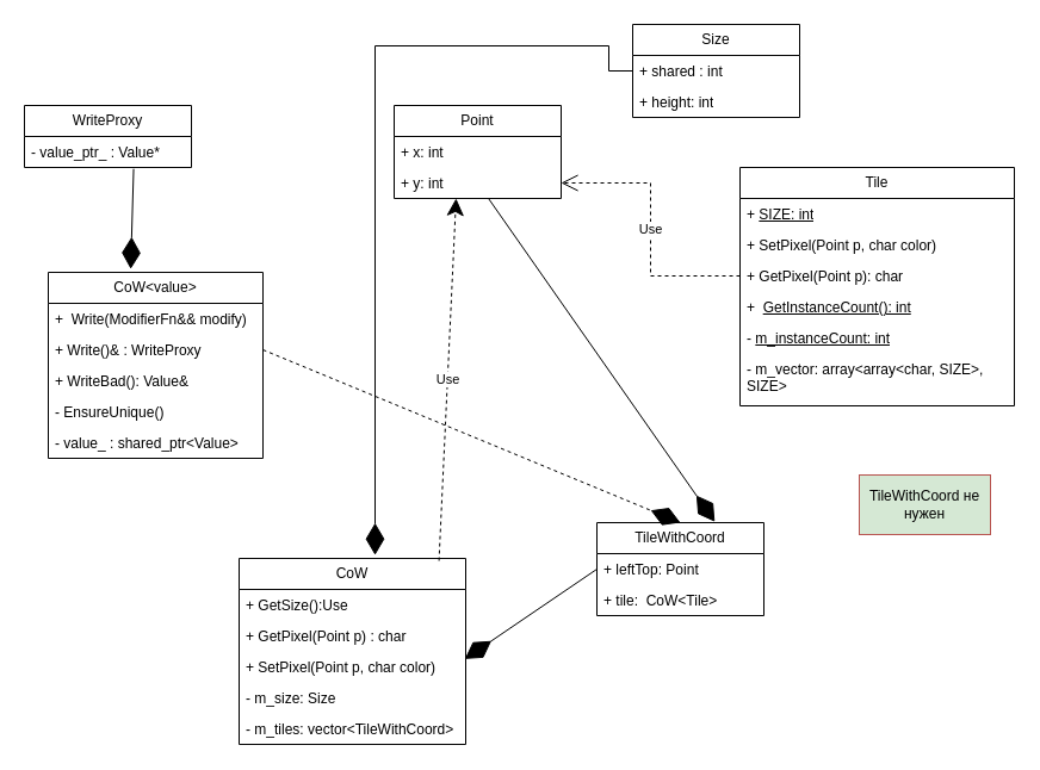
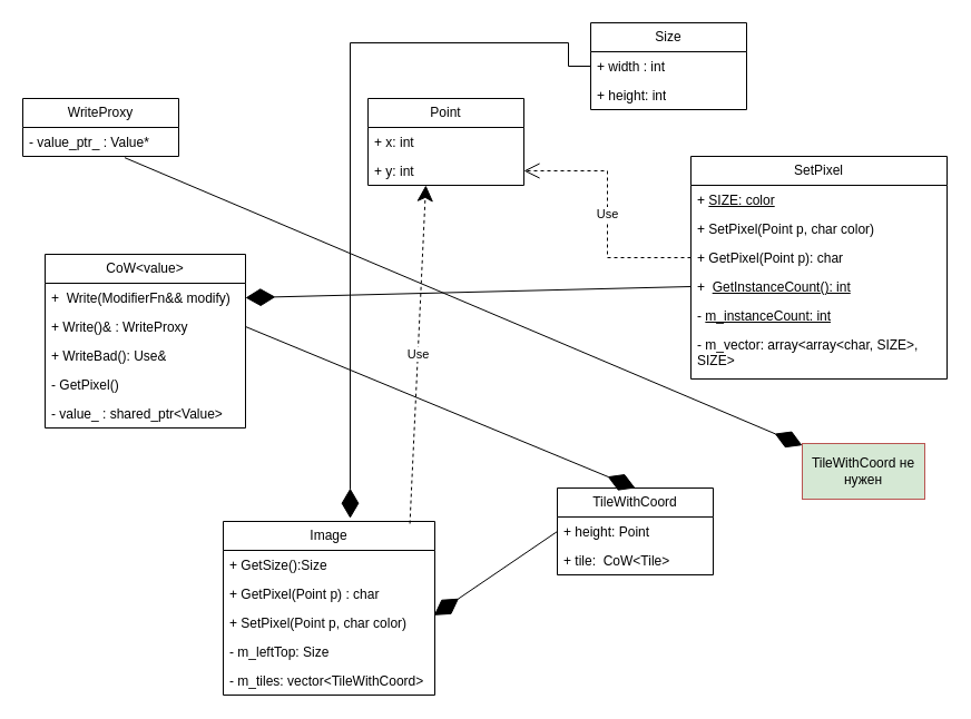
  <mxCell id="0" />
  <mxCell id="1" parent="0" />
- <mxCell id="2" value="Tile" style="swimlane;fontStyle=0;childLayout=stackLayout;horizontal=1;startSize=26;fillColor=none;horizontalStack=0;resizeParent=1;resizeParentMax=0;resizeLast=0;collapsible=1;marginBottom=0;whiteSpace=wrap;html=1;" parent="1" vertex="1"><mxGeometry x="620" y="140" width="230" height="200" as="geometry" /></mxCell>
- <mxCell id="3" value="+ &lt;u&gt;SIZE: int&lt;/u&gt;" style="text;strokeColor=none;fillColor=none;align=left;verticalAlign=top;spacingLeft=4;spacingRight=4;overflow=hidden;rotatable=0;points=[[0,0.5],[1,0.5]];portConstraint=eastwest;whiteSpace=wrap;html=1;" parent="2" vertex="1"><mxGeometry y="26" width="230" height="26" as="geometry" /></mxCell>
+ <mxCell id="2" value="SetPixel" style="swimlane;fontStyle=0;childLayout=stackLayout;horizontal=1;startSize=26;fillColor=none;horizontalStack=0;resizeParent=1;resizeParentMax=0;resizeLast=0;collapsible=1;marginBottom=0;whiteSpace=wrap;html=1;" parent="1" vertex="1"><mxGeometry x="620" y="140" width="230" height="200" as="geometry" /></mxCell>
+ <mxCell id="3" value="+ &lt;u&gt;SIZE: color&lt;/u&gt;" style="text;strokeColor=none;fillColor=none;align=left;verticalAlign=top;spacingLeft=4;spacingRight=4;overflow=hidden;rotatable=0;points=[[0,0.5],[1,0.5]];portConstraint=eastwest;whiteSpace=wrap;html=1;" parent="2" vertex="1"><mxGeometry y="26" width="230" height="26" as="geometry" /></mxCell>
  <mxCell id="4" value="+&amp;nbsp;SetPixel(Point p, char color)" style="text;strokeColor=none;fillColor=none;align=left;verticalAlign=top;spacingLeft=4;spacingRight=4;overflow=hidden;rotatable=0;points=[[0,0.5],[1,0.5]];portConstraint=eastwest;whiteSpace=wrap;html=1;" parent="2" vertex="1"><mxGeometry y="52" width="230" height="26" as="geometry" /></mxCell>
  <mxCell id="5" value="+ GetPixel(Point p): char" style="text;strokeColor=none;fillColor=none;align=left;verticalAlign=top;spacingLeft=4;spacingRight=4;overflow=hidden;rotatable=0;points=[[0,0.5],[1,0.5]];portConstraint=eastwest;whiteSpace=wrap;html=1;" parent="2" vertex="1"><mxGeometry y="78" width="230" height="26" as="geometry" /></mxCell>
  <mxCell id="6" value="+&amp;nbsp;&amp;nbsp;&lt;u&gt;GetInstanceCount(): int&lt;/u&gt;" style="text;strokeColor=none;fillColor=none;align=left;verticalAlign=top;spacingLeft=4;spacingRight=4;overflow=hidden;rotatable=0;points=[[0,0.5],[1,0.5]];portConstraint=eastwest;whiteSpace=wrap;html=1;" parent="2" vertex="1"><mxGeometry y="104" width="230" height="26" as="geometry" /></mxCell>
  <mxCell id="7" value="-&amp;nbsp;&lt;u&gt;m_instanceCount: int&lt;/u&gt;" style="text;strokeColor=none;fillColor=none;align=left;verticalAlign=top;spacingLeft=4;spacingRight=4;overflow=hidden;rotatable=0;points=[[0,0.5],[1,0.5]];portConstraint=eastwest;whiteSpace=wrap;html=1;" parent="2" vertex="1"><mxGeometry y="130" width="230" height="26" as="geometry" /></mxCell>
  <mxCell id="8" value="- m_vector: array&amp;lt;array&amp;lt;char, SIZE&amp;gt;, SIZE&amp;gt;" style="text;strokeColor=none;fillColor=none;align=left;verticalAlign=top;spacingLeft=4;spacingRight=4;overflow=hidden;rotatable=0;points=[[0,0.5],[1,0.5]];portConstraint=eastwest;whiteSpace=wrap;html=1;" parent="2" vertex="1"><mxGeometry y="156" width="230" height="44" as="geometry" /></mxCell>
  <mxCell id="9" value="Point" style="swimlane;fontStyle=0;childLayout=stackLayout;horizontal=1;startSize=26;fillColor=none;horizontalStack=0;resizeParent=1;resizeParentMax=0;resizeLast=0;collapsible=1;marginBottom=0;whiteSpace=wrap;html=1;" parent="1" vertex="1"><mxGeometry x="330" y="88" width="140" height="78" as="geometry" /></mxCell>
  <mxCell id="10" value="+ x: int" style="text;strokeColor=none;fillColor=none;align=left;verticalAlign=top;spacingLeft=4;spacingRight=4;overflow=hidden;rotatable=0;points=[[0,0.5],[1,0.5]];portConstraint=eastwest;whiteSpace=wrap;html=1;" parent="9" vertex="1"><mxGeometry y="26" width="140" height="26" as="geometry" /></mxCell>
  <mxCell id="11" value="+ y: int" style="text;strokeColor=none;fillColor=none;align=left;verticalAlign=top;spacingLeft=4;spacingRight=4;overflow=hidden;rotatable=0;points=[[0,0.5],[1,0.5]];portConstraint=eastwest;whiteSpace=wrap;html=1;" parent="9" vertex="1"><mxGeometry y="52" width="140" height="26" as="geometry" /></mxCell>
  <mxCell id="12" value="Size" style="swimlane;fontStyle=0;childLayout=stackLayout;horizontal=1;startSize=26;fillColor=none;horizontalStack=0;resizeParent=1;resizeParentMax=0;resizeLast=0;collapsible=1;marginBottom=0;whiteSpace=wrap;html=1;" parent="1" vertex="1"><mxGeometry x="530" y="20" width="140" height="78" as="geometry" /></mxCell>
- <mxCell id="13" value="+ shared : int" style="text;strokeColor=none;fillColor=none;align=left;verticalAlign=top;spacingLeft=4;spacingRight=4;overflow=hidden;rotatable=0;points=[[0,0.5],[1,0.5]];portConstraint=eastwest;whiteSpace=wrap;html=1;" parent="12" vertex="1"><mxGeometry y="26" width="140" height="26" as="geometry" /></mxCell>
+ <mxCell id="13" value="+ width : int" style="text;strokeColor=none;fillColor=none;align=left;verticalAlign=top;spacingLeft=4;spacingRight=4;overflow=hidden;rotatable=0;points=[[0,0.5],[1,0.5]];portConstraint=eastwest;whiteSpace=wrap;html=1;" parent="12" vertex="1"><mxGeometry y="26" width="140" height="26" as="geometry" /></mxCell>
  <mxCell id="14" value="+ height: int" style="text;strokeColor=none;fillColor=none;align=left;verticalAlign=top;spacingLeft=4;spacingRight=4;overflow=hidden;rotatable=0;points=[[0,0.5],[1,0.5]];portConstraint=eastwest;whiteSpace=wrap;html=1;" parent="12" vertex="1"><mxGeometry y="52" width="140" height="26" as="geometry" /></mxCell>
  <mxCell id="15" value="CoW&amp;lt;value&amp;gt;" style="swimlane;fontStyle=0;childLayout=stackLayout;horizontal=1;startSize=26;fillColor=none;horizontalStack=0;resizeParent=1;resizeParentMax=0;resizeLast=0;collapsible=1;marginBottom=0;whiteSpace=wrap;html=1;" parent="1" vertex="1"><mxGeometry x="40" y="228" width="180" height="156" as="geometry" /></mxCell>
  <mxCell id="16" value="+&amp;nbsp;&amp;nbsp;Write(ModifierFn&amp;amp;&amp;amp; modify)" style="text;strokeColor=none;fillColor=none;align=left;verticalAlign=top;spacingLeft=4;spacingRight=4;overflow=hidden;rotatable=0;points=[[0,0.5],[1,0.5]];portConstraint=eastwest;whiteSpace=wrap;html=1;" parent="15" vertex="1"><mxGeometry y="26" width="180" height="26" as="geometry" /></mxCell>
  <mxCell id="17" value="+ Write()&amp;amp; : WriteProxy&amp;nbsp;" style="text;strokeColor=none;fillColor=none;align=left;verticalAlign=top;spacingLeft=4;spacingRight=4;overflow=hidden;rotatable=0;points=[[0,0.5],[1,0.5]];portConstraint=eastwest;whiteSpace=wrap;html=1;" parent="15" vertex="1"><mxGeometry y="52" width="180" height="26" as="geometry" /></mxCell>
- <mxCell id="18" value="+ WriteBad(): Value&amp;amp;" style="text;strokeColor=none;fillColor=none;align=left;verticalAlign=top;spacingLeft=4;spacingRight=4;overflow=hidden;rotatable=0;points=[[0,0.5],[1,0.5]];portConstraint=eastwest;whiteSpace=wrap;html=1;" parent="15" vertex="1"><mxGeometry y="78" width="180" height="26" as="geometry" /></mxCell>
- <mxCell id="19" value="- EnsureUnique()" style="text;strokeColor=none;fillColor=none;align=left;verticalAlign=top;spacingLeft=4;spacingRight=4;overflow=hidden;rotatable=0;points=[[0,0.5],[1,0.5]];portConstraint=eastwest;whiteSpace=wrap;html=1;" parent="15" vertex="1"><mxGeometry y="104" width="180" height="26" as="geometry" /></mxCell>
+ <mxCell id="18" value="+ WriteBad(): Use&amp;amp;" style="text;strokeColor=none;fillColor=none;align=left;verticalAlign=top;spacingLeft=4;spacingRight=4;overflow=hidden;rotatable=0;points=[[0,0.5],[1,0.5]];portConstraint=eastwest;whiteSpace=wrap;html=1;" parent="15" vertex="1"><mxGeometry y="78" width="180" height="26" as="geometry" /></mxCell>
+ <mxCell id="19" value="- GetPixel()" style="text;strokeColor=none;fillColor=none;align=left;verticalAlign=top;spacingLeft=4;spacingRight=4;overflow=hidden;rotatable=0;points=[[0,0.5],[1,0.5]];portConstraint=eastwest;whiteSpace=wrap;html=1;" parent="15" vertex="1"><mxGeometry y="104" width="180" height="26" as="geometry" /></mxCell>
  <mxCell id="20" value="- value_ : shared_ptr&amp;lt;Value&amp;gt;&amp;nbsp;" style="text;strokeColor=none;fillColor=none;align=left;verticalAlign=top;spacingLeft=4;spacingRight=4;overflow=hidden;rotatable=0;points=[[0,0.5],[1,0.5]];portConstraint=eastwest;whiteSpace=wrap;html=1;" parent="15" vertex="1"><mxGeometry y="130" width="180" height="26" as="geometry" /></mxCell>
  <mxCell id="21" value="WriteProxy" style="swimlane;fontStyle=0;childLayout=stackLayout;horizontal=1;startSize=26;fillColor=none;horizontalStack=0;resizeParent=1;resizeParentMax=0;resizeLast=0;collapsible=1;marginBottom=0;whiteSpace=wrap;html=1;" parent="1" vertex="1"><mxGeometry y="88" width="140" height="52" as="geometry" x="20" /></mxCell>
  <mxCell id="22" value="- value_ptr_ : Value*&amp;nbsp;" style="text;strokeColor=none;fillColor=none;align=left;verticalAlign=top;spacingLeft=4;spacingRight=4;overflow=hidden;rotatable=0;points=[[0,0.5],[1,0.5]];portConstraint=eastwest;whiteSpace=wrap;html=1;" parent="21" vertex="1"><mxGeometry y="26" width="140" height="26" as="geometry" /></mxCell>
- <mxCell id="23" value="" style="endArrow=diamondThin;endFill=1;endSize=24;html=1;rounded=0;entryX=0.384;entryY=-0.018;entryDx=0;entryDy=0;entryPerimeter=0;exitX=0.654;exitY=1.046;exitDx=0;exitDy=0;exitPerimeter=0;" parent="1" source="22" target="15" edge="1"><mxGeometry width="160" relative="1" as="geometry"><mxPoint x="350" y="248" as="sourcePoint" /><mxPoint x="510" y="248" as="targetPoint" /></mxGeometry></mxCell>
- <mxCell id="24" value="CoW" style="swimlane;fontStyle=0;childLayout=stackLayout;horizontal=1;startSize=26;fillColor=none;horizontalStack=0;resizeParent=1;resizeParentMax=0;resizeLast=0;collapsible=1;marginBottom=0;whiteSpace=wrap;html=1;" parent="1" vertex="1"><mxGeometry x="200" y="468" width="190" height="156" as="geometry" /></mxCell>
- <mxCell id="25" value="+ GetSize():Use&amp;nbsp;" style="text;strokeColor=none;fillColor=none;align=left;verticalAlign=top;spacingLeft=4;spacingRight=4;overflow=hidden;rotatable=0;points=[[0,0.5],[1,0.5]];portConstraint=eastwest;whiteSpace=wrap;html=1;" parent="24" vertex="1"><mxGeometry y="26" width="190" height="26" as="geometry" /></mxCell>
+ <mxCell id="23" value="" style="endArrow=diamondThin;endFill=1;endSize=24;html=1;rounded=0;exitX=0.654;exitY=1.046;exitDx=0;exitDy=0;exitPerimeter=0;" parent="1" source="22" target="40" edge="1"><mxGeometry width="160" relative="1" as="geometry"><mxPoint x="350" y="248" as="sourcePoint" /><mxPoint x="510" y="248" as="targetPoint" /></mxGeometry></mxCell>
+ <mxCell id="24" value="Image" style="swimlane;fontStyle=0;childLayout=stackLayout;horizontal=1;startSize=26;fillColor=none;horizontalStack=0;resizeParent=1;resizeParentMax=0;resizeLast=0;collapsible=1;marginBottom=0;whiteSpace=wrap;html=1;" parent="1" vertex="1"><mxGeometry x="200" y="468" width="190" height="156" as="geometry" /></mxCell>
+ <mxCell id="25" value="+ GetSize():Size&amp;nbsp;" style="text;strokeColor=none;fillColor=none;align=left;verticalAlign=top;spacingLeft=4;spacingRight=4;overflow=hidden;rotatable=0;points=[[0,0.5],[1,0.5]];portConstraint=eastwest;whiteSpace=wrap;html=1;" parent="24" vertex="1"><mxGeometry y="26" width="190" height="26" as="geometry" /></mxCell>
  <mxCell id="26" value="+ GetPixel(Point p) : char&amp;nbsp;" style="text;strokeColor=none;fillColor=none;align=left;verticalAlign=top;spacingLeft=4;spacingRight=4;overflow=hidden;rotatable=0;points=[[0,0.5],[1,0.5]];portConstraint=eastwest;whiteSpace=wrap;html=1;" parent="24" vertex="1"><mxGeometry y="52" width="190" height="26" as="geometry" /></mxCell>
  <mxCell id="27" value="+&amp;nbsp;SetPixel(Point p, char color)" style="text;strokeColor=none;fillColor=none;align=left;verticalAlign=top;spacingLeft=4;spacingRight=4;overflow=hidden;rotatable=0;points=[[0,0.5],[1,0.5]];portConstraint=eastwest;whiteSpace=wrap;html=1;" parent="24" vertex="1"><mxGeometry y="78" width="190" height="26" as="geometry" /></mxCell>
- <mxCell id="28" value="- m_size: Size&amp;nbsp;" style="text;strokeColor=none;fillColor=none;align=left;verticalAlign=top;spacingLeft=4;spacingRight=4;overflow=hidden;rotatable=0;points=[[0,0.5],[1,0.5]];portConstraint=eastwest;whiteSpace=wrap;html=1;" parent="24" vertex="1"><mxGeometry y="104" width="190" height="26" as="geometry" /></mxCell>
+ <mxCell id="28" value="- m_leftTop: Size&amp;nbsp;" style="text;strokeColor=none;fillColor=none;align=left;verticalAlign=top;spacingLeft=4;spacingRight=4;overflow=hidden;rotatable=0;points=[[0,0.5],[1,0.5]];portConstraint=eastwest;whiteSpace=wrap;html=1;" parent="24" vertex="1"><mxGeometry y="104" width="190" height="26" as="geometry" /></mxCell>
  <mxCell id="29" value="- m_tiles: vector&amp;lt;TileWithCoord&amp;gt;&amp;nbsp;" style="text;strokeColor=none;fillColor=none;align=left;verticalAlign=top;spacingLeft=4;spacingRight=4;overflow=hidden;rotatable=0;points=[[0,0.5],[1,0.5]];portConstraint=eastwest;whiteSpace=wrap;html=1;" parent="24" vertex="1"><mxGeometry y="130" width="190" height="26" as="geometry" /></mxCell>
  <mxCell id="30" value="TileWithCoord" style="swimlane;fontStyle=0;childLayout=stackLayout;horizontal=1;startSize=26;fillColor=none;horizontalStack=0;resizeParent=1;resizeParentMax=0;resizeLast=0;collapsible=1;marginBottom=0;whiteSpace=wrap;html=1;" parent="1" vertex="1"><mxGeometry x="500" y="438" width="140" height="78" as="geometry" /></mxCell>
- <mxCell id="31" value="+ leftTop: Point" style="text;strokeColor=none;fillColor=none;align=left;verticalAlign=top;spacingLeft=4;spacingRight=4;overflow=hidden;rotatable=0;points=[[0,0.5],[1,0.5]];portConstraint=eastwest;whiteSpace=wrap;html=1;" parent="30" vertex="1"><mxGeometry y="26" width="140" height="26" as="geometry" /></mxCell>
+ <mxCell id="31" value="+ height: Point" style="text;strokeColor=none;fillColor=none;align=left;verticalAlign=top;spacingLeft=4;spacingRight=4;overflow=hidden;rotatable=0;points=[[0,0.5],[1,0.5]];portConstraint=eastwest;whiteSpace=wrap;html=1;" parent="30" vertex="1"><mxGeometry y="26" width="140" height="26" as="geometry" /></mxCell>
  <mxCell id="32" value="+ tile:&amp;nbsp;&amp;nbsp;CoW&amp;lt;Tile&amp;gt;&amp;nbsp;" style="text;strokeColor=none;fillColor=none;align=left;verticalAlign=top;spacingLeft=4;spacingRight=4;overflow=hidden;rotatable=0;points=[[0,0.5],[1,0.5]];portConstraint=eastwest;whiteSpace=wrap;html=1;" parent="30" vertex="1"><mxGeometry y="52" width="140" height="26" as="geometry" /></mxCell>
  <mxCell id="33" value="" style="endArrow=diamondThin;endFill=1;endSize=24;html=1;rounded=0;entryX=0.996;entryY=0.246;entryDx=0;entryDy=0;entryPerimeter=0;exitX=0;exitY=0.5;exitDx=0;exitDy=0;" parent="1" source="31" target="27" edge="1"><mxGeometry width="160" relative="1" as="geometry"><mxPoint x="370" y="378" as="sourcePoint" /><mxPoint x="530" y="378" as="targetPoint" /></mxGeometry></mxCell>
- <mxCell id="34" value="" style="endArrow=diamondThin;endFill=1;endSize=24;html=1;rounded=0;entryX=0.5;entryY=0;entryDx=0;entryDy=0;exitX=1;exitY=0.5;exitDx=0;exitDy=0;dashed=1;" parent="1" source="17" target="30" edge="1"><mxGeometry width="160" relative="1" as="geometry"><mxPoint x="510" y="487" as="sourcePoint" /><mxPoint x="399" y="562" as="targetPoint" /></mxGeometry></mxCell>
- <mxCell id="35" value="" style="endArrow=diamondThin;endFill=1;endSize=24;html=1;rounded=0;entryX=0.706;entryY=-0.01;entryDx=0;entryDy=0;entryPerimeter=0;" parent="1" source="11" target="30" edge="1"><mxGeometry width="160" relative="1" as="geometry"><mxPoint x="310" y="323" as="sourcePoint" /><mxPoint x="580" y="448" as="targetPoint" /></mxGeometry></mxCell>
+ <mxCell id="34" value="" style="endArrow=diamondThin;endFill=1;endSize=24;html=1;rounded=0;entryX=0.5;entryY=0;entryDx=0;entryDy=0;exitX=1;exitY=0.5;exitDx=0;exitDy=0;" parent="1" source="17" target="30" edge="1"><mxGeometry width="160" relative="1" as="geometry"><mxPoint x="510" y="487" as="sourcePoint" /><mxPoint x="399" y="562" as="targetPoint" /></mxGeometry></mxCell>
  <mxCell id="36" value="" style="endArrow=diamondThin;endFill=1;endSize=24;html=1;rounded=0;entryX=0.6;entryY=-0.018;entryDx=0;entryDy=0;entryPerimeter=0;exitX=0;exitY=0.5;exitDx=0;exitDy=0;edgeStyle=orthogonalEdgeStyle;" parent="1" source="13" target="24" edge="1"><mxGeometry width="160" relative="1" as="geometry"><mxPoint x="419" y="176" as="sourcePoint" /><mxPoint x="609" y="447" as="targetPoint" /><Array as="points"><mxPoint x="510" y="59" /><mxPoint x="510" y="38" /><mxPoint x="314" y="38" /></Array></mxGeometry></mxCell>
+ <mxCell id="37" value="" style="endArrow=diamondThin;endFill=1;endSize=24;html=1;rounded=0;exitX=0;exitY=0.5;exitDx=0;exitDy=0;entryX=1;entryY=0.5;entryDx=0;entryDy=0;" parent="1" source="6" target="16" edge="1"><mxGeometry width="160" relative="1" as="geometry"><mxPoint x="310" y="323" as="sourcePoint" /><mxPoint x="590" y="408" as="targetPoint" /></mxGeometry></mxCell>
  <mxCell id="38" value="Use" style="endArrow=classic;endSize=12;dashed=1;html=1;rounded=0;exitX=0.882;exitY=0.013;exitDx=0;exitDy=0;exitPerimeter=0;entryX=0.371;entryY=1;entryDx=0;entryDy=0;entryPerimeter=0;" parent="1" source="24" target="11" edge="1"><mxGeometry width="160" relative="1" as="geometry"><mxPoint x="370" y="338" as="sourcePoint" /><mxPoint x="530" y="338" as="targetPoint" /></mxGeometry></mxCell>
  <mxCell id="39" value="Use" style="endArrow=open;endSize=12;dashed=1;html=1;rounded=0;exitX=0;exitY=0.5;exitDx=0;exitDy=0;entryX=1;entryY=0.5;entryDx=0;entryDy=0;edgeStyle=orthogonalEdgeStyle;" parent="1" source="5" target="11" edge="1"><mxGeometry width="160" relative="1" as="geometry"><mxPoint x="378" y="480" as="sourcePoint" /><mxPoint x="392" y="176" as="targetPoint" /></mxGeometry></mxCell>
  <mxCell id="40" value="TileWithCoord не нужен" style="html=1;whiteSpace=wrap;fillColor=#d5e8d4;strokeColor=#b85450;" vertex="1" parent="1"><mxGeometry x="720" y="398" width="110" height="50" as="geometry" /></mxCell>
